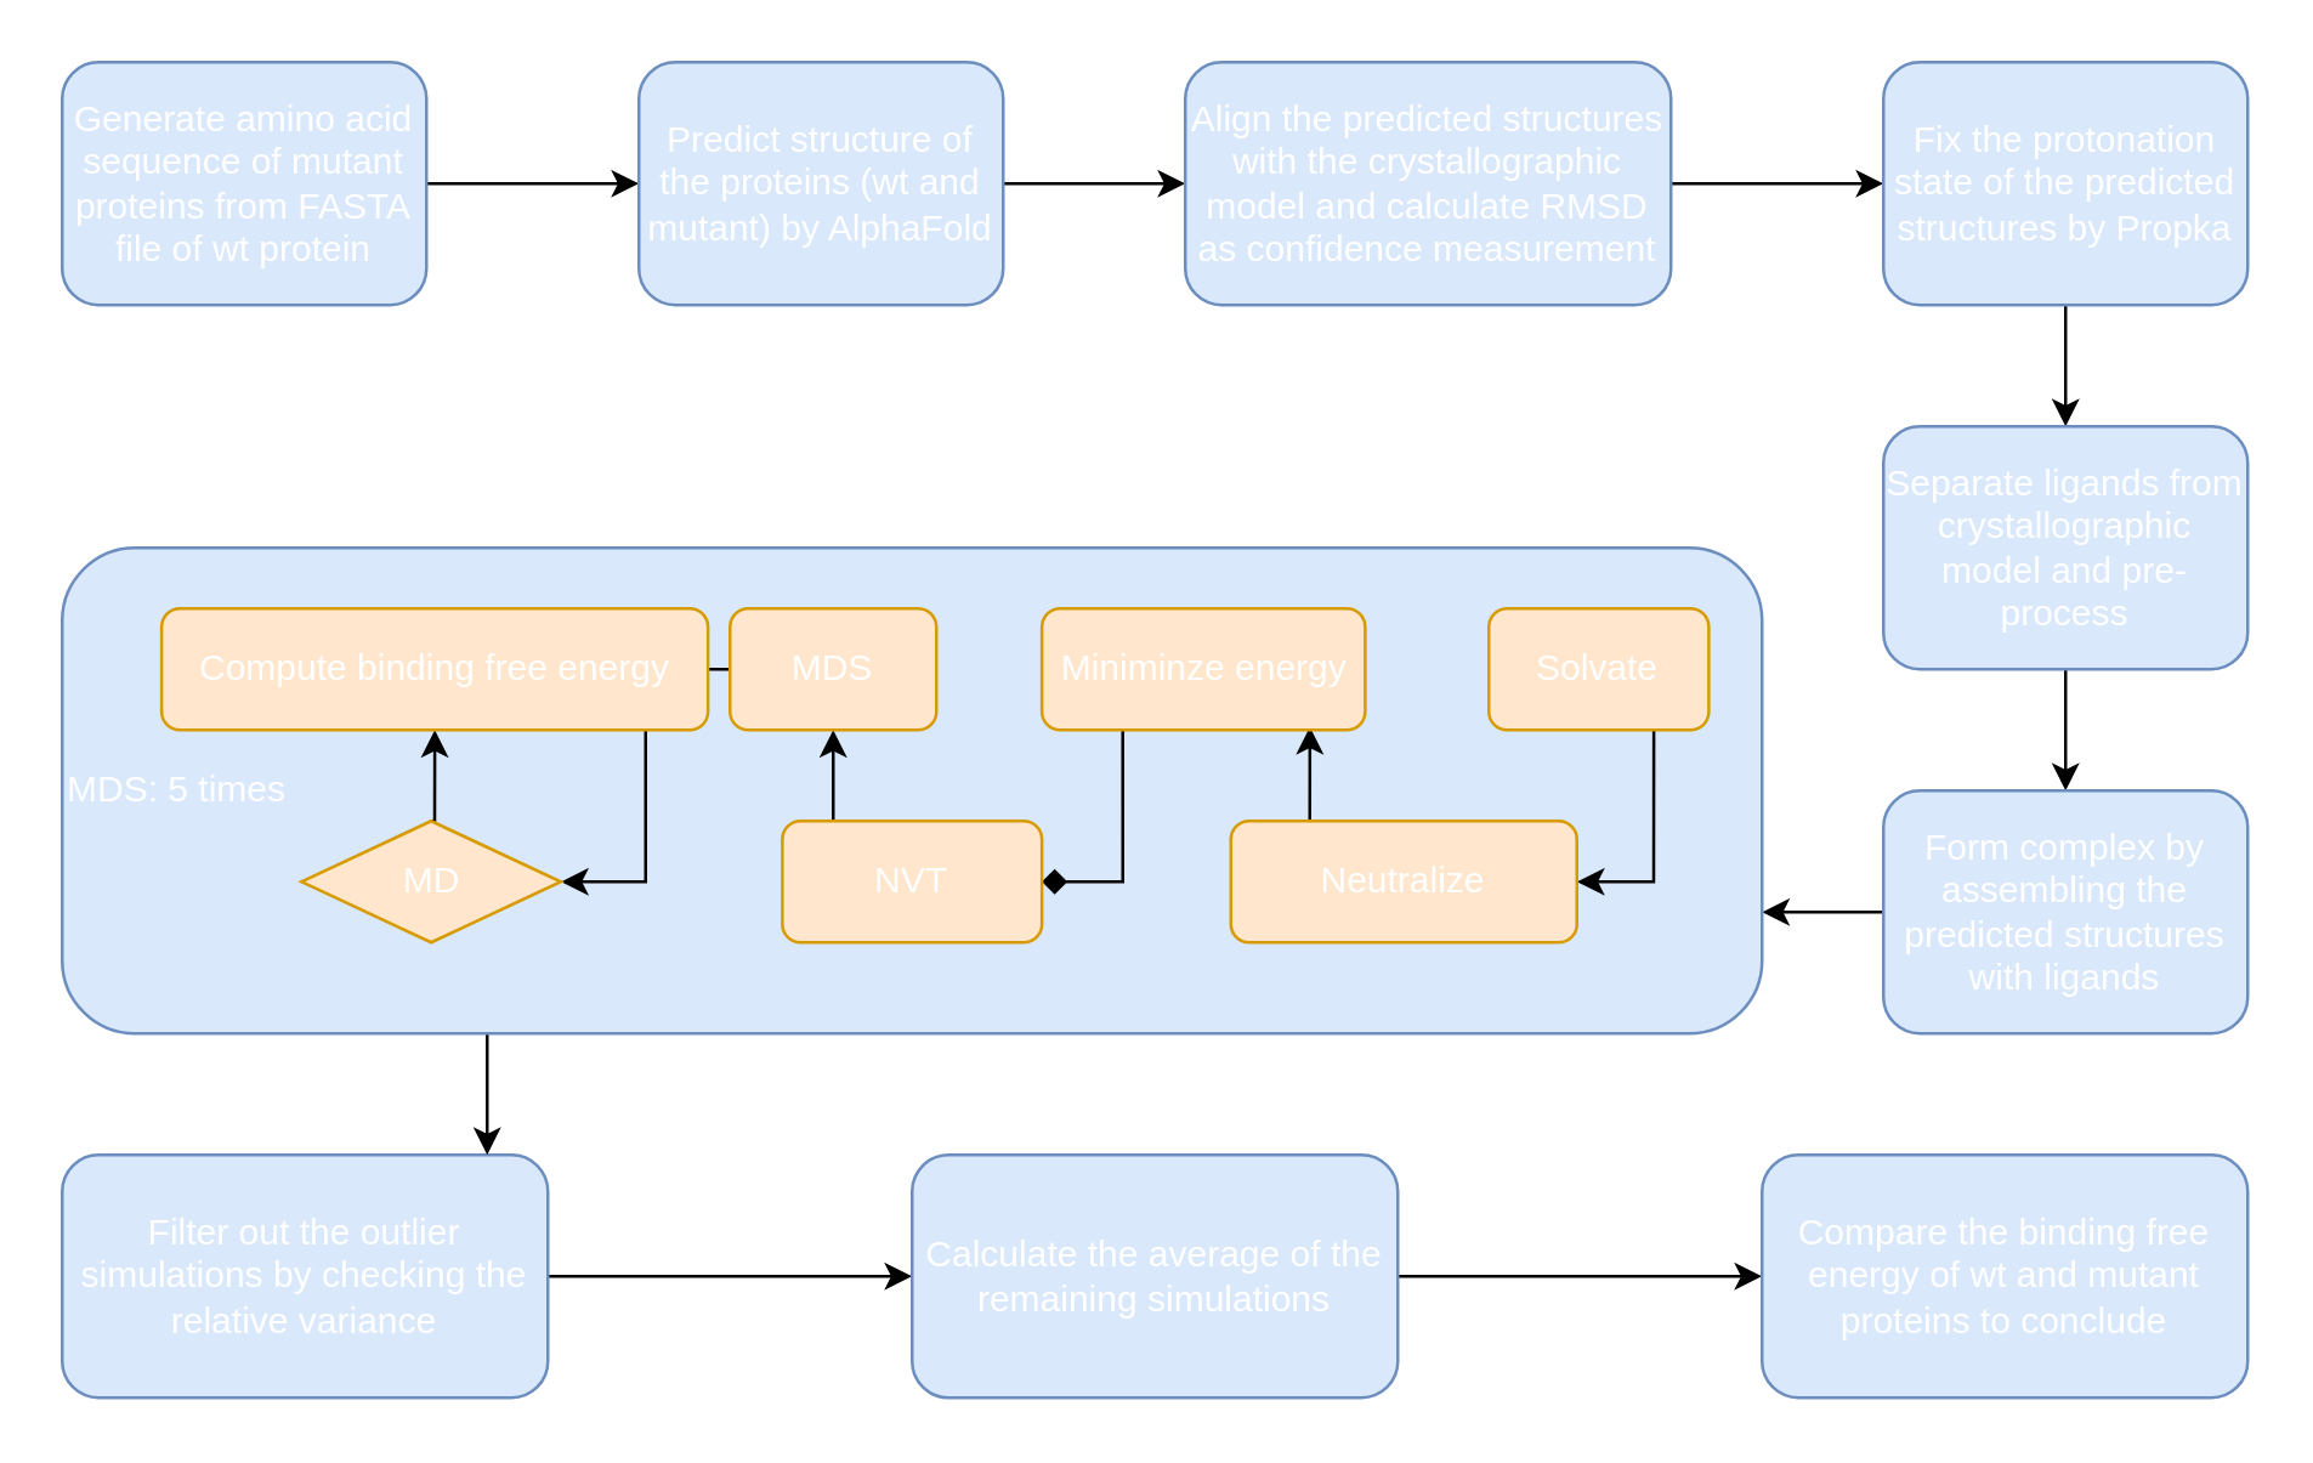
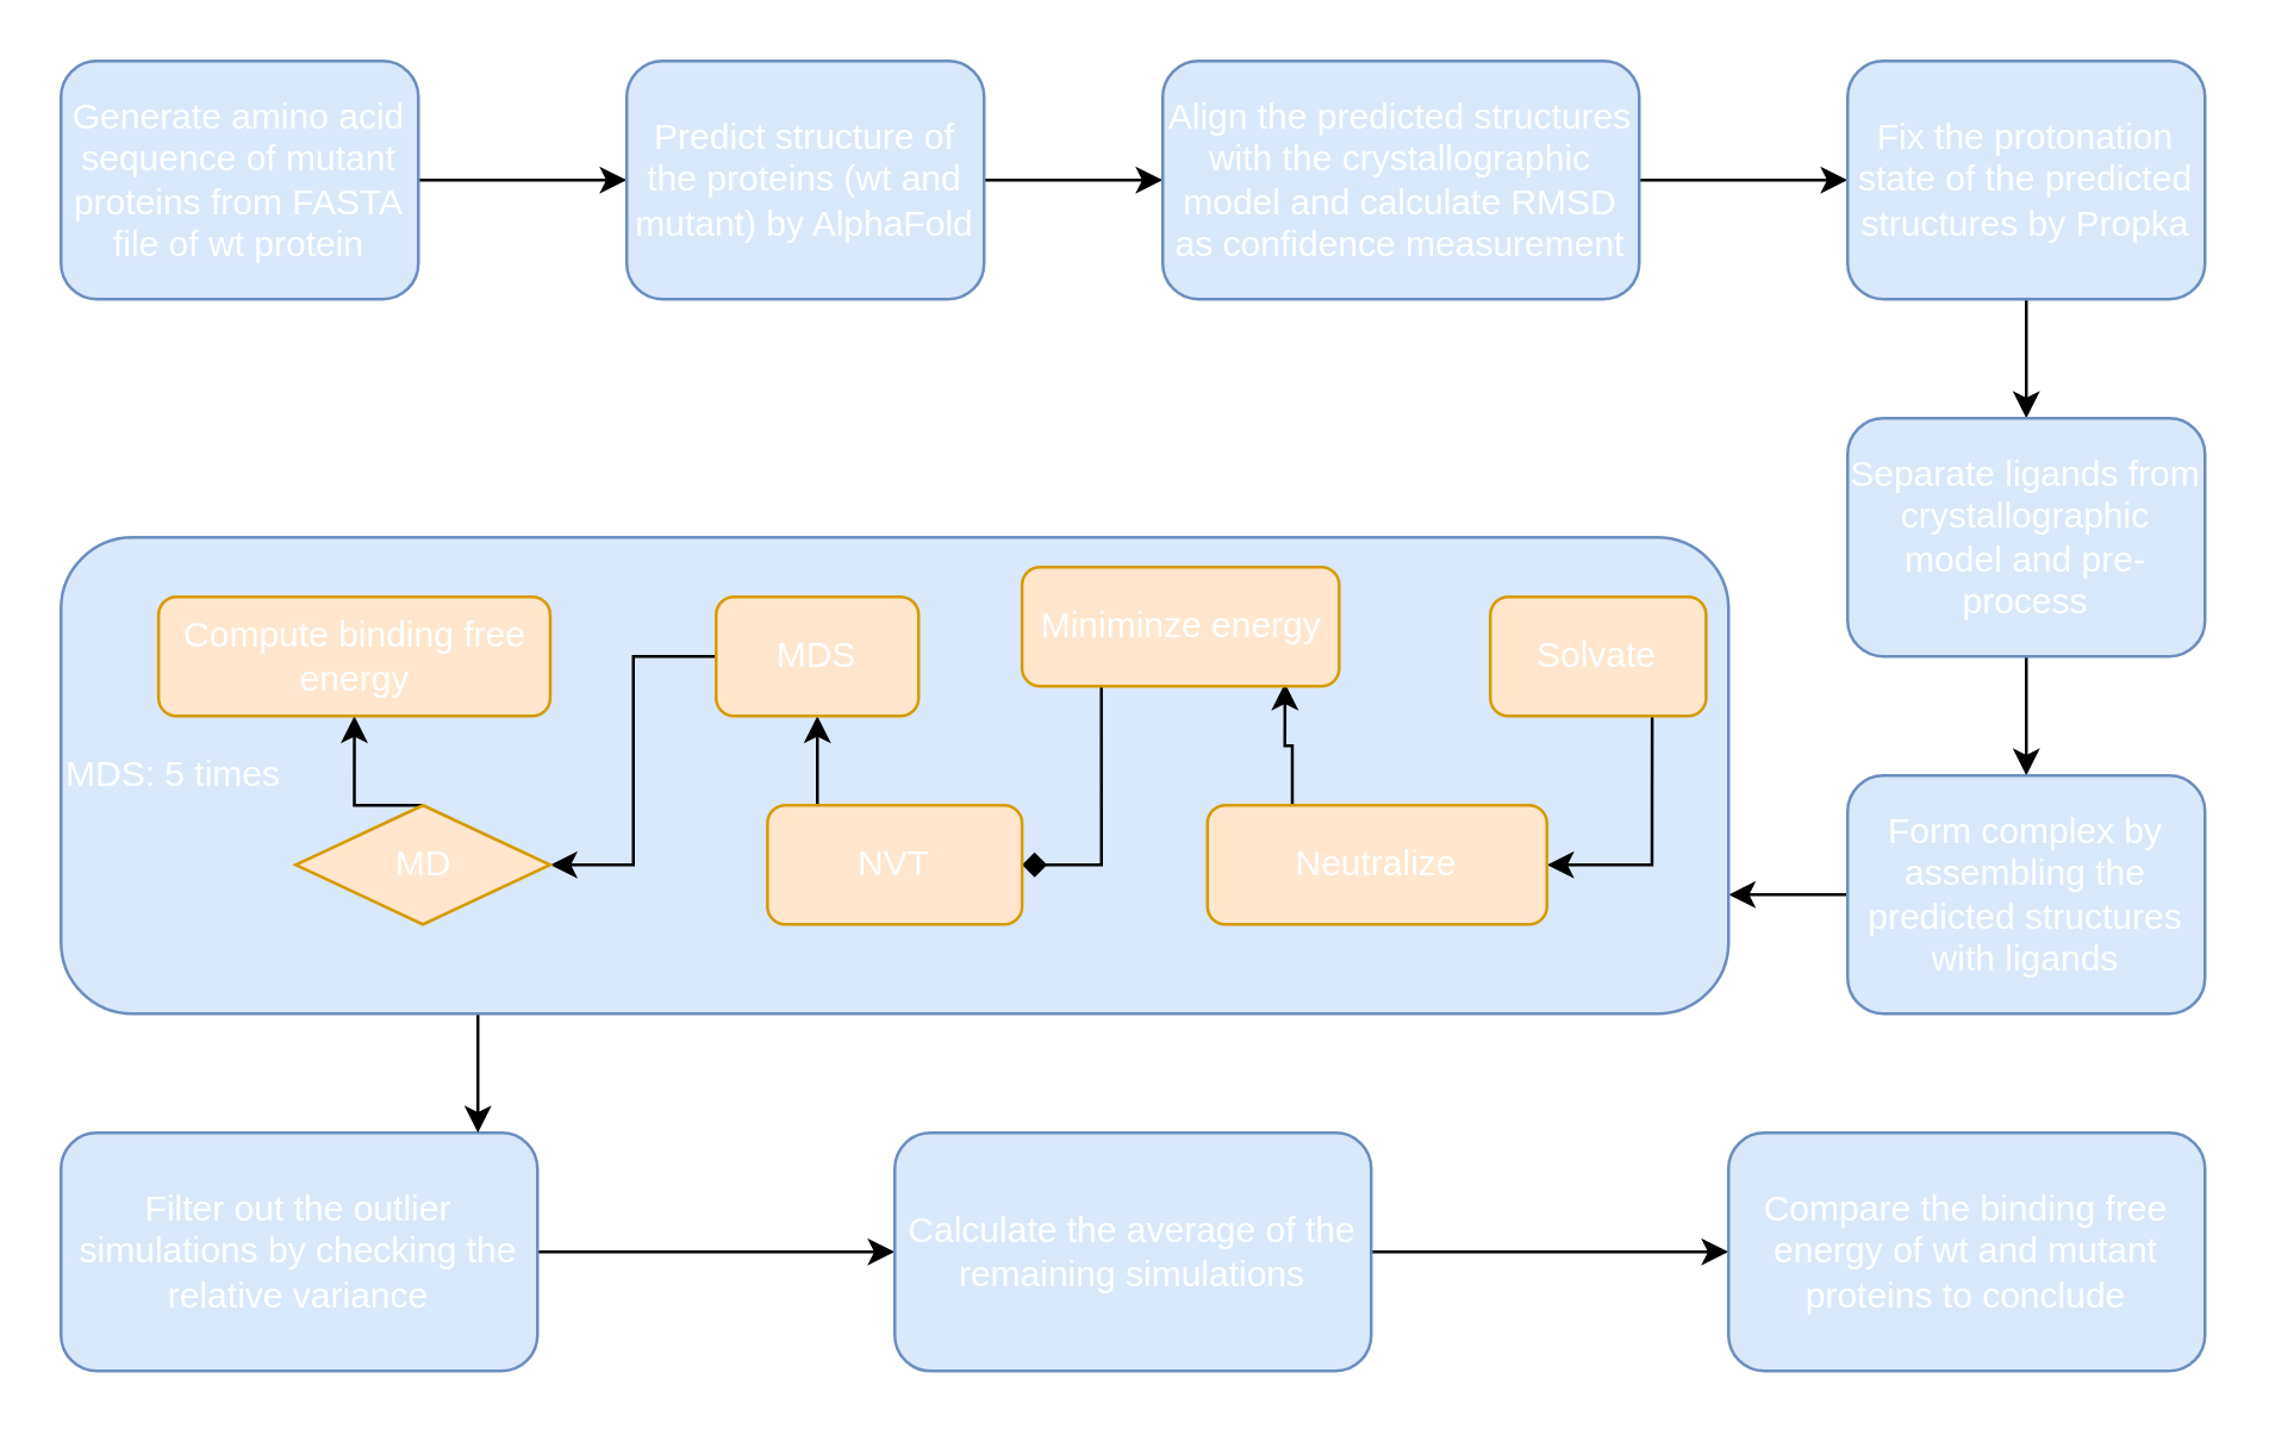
  <mxCell id="0" />
  <mxCell id="1" parent="0" />
  <mxCell id="2" value="" style="edgeStyle=orthogonalEdgeStyle;rounded=0;orthogonalLoop=1;jettySize=auto;html=1;fontColor=#FFFFFF;" edge="1" parent="1" source="3" target="5"><mxGeometry relative="1" as="geometry" /></mxCell>
  <mxCell id="3" value="Generate amino acid sequence of mutant proteins from FASTA file of wt protein" style="rounded=1;whiteSpace=wrap;html=1;fillColor=#dae8fc;strokeColor=#6c8ebf;fontColor=#FFFFFF;" vertex="1" parent="1"><mxGeometry x="20" y="20" width="120" height="80" as="geometry" /></mxCell>
  <mxCell id="4" value="" style="edgeStyle=orthogonalEdgeStyle;rounded=0;orthogonalLoop=1;jettySize=auto;html=1;fontColor=#FFFFFF;" edge="1" parent="1" source="5" target="7"><mxGeometry relative="1" as="geometry" /></mxCell>
  <mxCell id="5" value="Predict structure of the proteins (wt and mutant) by AlphaFold" style="rounded=1;whiteSpace=wrap;html=1;fillColor=#dae8fc;strokeColor=#6c8ebf;fontColor=#FFFFFF;" vertex="1" parent="1"><mxGeometry x="210" y="20" width="120" height="80" as="geometry" /></mxCell>
  <mxCell id="6" value="" style="edgeStyle=orthogonalEdgeStyle;rounded=0;orthogonalLoop=1;jettySize=auto;html=1;fontColor=#FFFFFF;" edge="1" parent="1" source="7" target="9"><mxGeometry relative="1" as="geometry" /></mxCell>
  <mxCell id="7" value="Align the predicted structures with the crystallographic model and calculate RMSD as confidence measurement" style="rounded=1;whiteSpace=wrap;html=1;fillColor=#dae8fc;strokeColor=#6c8ebf;fontColor=#FFFFFF;" vertex="1" parent="1"><mxGeometry x="390" y="20" width="160" height="80" as="geometry" /></mxCell>
  <mxCell id="8" value="" style="edgeStyle=orthogonalEdgeStyle;rounded=0;orthogonalLoop=1;jettySize=auto;html=1;fontColor=#FFFFFF;" edge="1" parent="1" source="9" target="11"><mxGeometry relative="1" as="geometry" /></mxCell>
  <mxCell id="9" value="Fix the protonation state of the predicted structures by Propka" style="rounded=1;whiteSpace=wrap;html=1;fillColor=#dae8fc;strokeColor=#6c8ebf;fontColor=#FFFFFF;" vertex="1" parent="1"><mxGeometry x="620" y="20" width="120" height="80" as="geometry" /></mxCell>
  <mxCell id="10" value="" style="edgeStyle=orthogonalEdgeStyle;rounded=0;orthogonalLoop=1;jettySize=auto;html=1;fontColor=#FFFFFF;" edge="1" parent="1" source="11" target="13"><mxGeometry relative="1" as="geometry" /></mxCell>
  <mxCell id="11" value="Separate ligands from crystallographic model and pre-process" style="rounded=1;whiteSpace=wrap;html=1;fillColor=#dae8fc;strokeColor=#6c8ebf;fontColor=#FFFFFF;" vertex="1" parent="1"><mxGeometry x="620" y="140" width="120" height="80" as="geometry" /></mxCell>
  <mxCell id="12" style="edgeStyle=orthogonalEdgeStyle;rounded=0;orthogonalLoop=1;jettySize=auto;html=1;entryX=1;entryY=0.75;entryDx=0;entryDy=0;fontColor=#FFFFFF;" edge="1" parent="1" source="13" target="20"><mxGeometry relative="1" as="geometry" /></mxCell>
  <mxCell id="13" value="Form complex by assembling the predicted structures with ligands" style="rounded=1;whiteSpace=wrap;html=1;fillColor=#dae8fc;strokeColor=#6c8ebf;fontColor=#FFFFFF;" vertex="1" parent="1"><mxGeometry x="620" y="260" width="120" height="80" as="geometry" /></mxCell>
  <mxCell id="14" style="edgeStyle=orthogonalEdgeStyle;rounded=0;orthogonalLoop=1;jettySize=auto;html=1;exitX=1;exitY=0.5;exitDx=0;exitDy=0;fontColor=#FFFFFF;" edge="1" parent="1" source="15" target="17"><mxGeometry relative="1" as="geometry" /></mxCell>
  <mxCell id="15" value="Filter out the outlier simulations by checking the relative variance" style="rounded=1;whiteSpace=wrap;html=1;fillColor=#dae8fc;strokeColor=#6c8ebf;fontColor=#FFFFFF;" vertex="1" parent="1"><mxGeometry x="20" y="380" width="160" height="80" as="geometry" /></mxCell>
  <mxCell id="16" style="edgeStyle=orthogonalEdgeStyle;rounded=0;orthogonalLoop=1;jettySize=auto;html=1;exitX=1;exitY=0.5;exitDx=0;exitDy=0;entryX=0;entryY=0.5;entryDx=0;entryDy=0;fontColor=#FFFFFF;" edge="1" parent="1" source="17" target="18"><mxGeometry relative="1" as="geometry" /></mxCell>
  <mxCell id="17" value="Calculate the average of the remaining simulations" style="rounded=1;whiteSpace=wrap;html=1;fillColor=#dae8fc;strokeColor=#6c8ebf;fontColor=#FFFFFF;" vertex="1" parent="1"><mxGeometry x="300" y="380" width="160" height="80" as="geometry" /></mxCell>
  <mxCell id="18" value="Compare the binding free energy of wt and mutant proteins to conclude" style="rounded=1;whiteSpace=wrap;html=1;fillColor=#dae8fc;strokeColor=#6c8ebf;fontColor=#FFFFFF;" vertex="1" parent="1"><mxGeometry x="580" y="380" width="160" height="80" as="geometry" /></mxCell>
  <mxCell id="19" style="edgeStyle=orthogonalEdgeStyle;rounded=0;orthogonalLoop=1;jettySize=auto;html=1;exitX=0.25;exitY=1;exitDx=0;exitDy=0;entryX=0.875;entryY=0;entryDx=0;entryDy=0;entryPerimeter=0;fontColor=#FFFFFF;" edge="1" parent="1" source="20" target="15"><mxGeometry relative="1" as="geometry" /></mxCell>
  <mxCell id="20" value="MDS: 5 times" style="rounded=1;whiteSpace=wrap;html=1;align=left;container=0;fillColor=#dae8fc;strokeColor=#6c8ebf;fontColor=#FFFFFF;" vertex="1" parent="1"><mxGeometry x="20" y="180" width="560" height="160" as="geometry" /></mxCell>
  <mxCell id="21" style="edgeStyle=orthogonalEdgeStyle;rounded=0;orthogonalLoop=1;jettySize=auto;html=1;exitX=0.75;exitY=1;exitDx=0;exitDy=0;entryX=1;entryY=0.5;entryDx=0;entryDy=0;fontColor=#FFFFFF;" edge="1" parent="1" source="22" target="24"><mxGeometry relative="1" as="geometry" /></mxCell>
- <mxCell id="22" value="Solvate" style="rounded=1;whiteSpace=wrap;html=1;container=0;fillColor=#ffe6cc;strokeColor=#d79b00;fontColor=#FFFFFF;" vertex="1" parent="1"><mxGeometry x="490" y="200" width="72.46" height="40" as="geometry" /></mxCell>
+ <mxCell id="22" value="Solvate" style="rounded=1;whiteSpace=wrap;html=1;container=0;fillColor=#ffe6cc;strokeColor=#d79b00;fontColor=#FFFFFF;" vertex="1" parent="1"><mxGeometry x="500" y="200" width="72.46" height="40" as="geometry" /></mxCell>
  <mxCell id="23" style="edgeStyle=orthogonalEdgeStyle;rounded=0;orthogonalLoop=1;jettySize=auto;html=1;exitX=0.25;exitY=0;exitDx=0;exitDy=0;entryX=0.829;entryY=0.975;entryDx=0;entryDy=0;entryPerimeter=0;fontColor=#FFFFFF;" edge="1" parent="1" source="24" target="26"><mxGeometry relative="1" as="geometry" /></mxCell>
  <mxCell id="24" value="Neutralize" style="rounded=1;whiteSpace=wrap;html=1;container=0;fillColor=#ffe6cc;strokeColor=#d79b00;fontColor=#FFFFFF;" vertex="1" parent="1"><mxGeometry x="405.001" y="270" width="114.0" height="40" as="geometry" /></mxCell>
  <mxCell id="25" style="edgeStyle=orthogonalEdgeStyle;rounded=0;orthogonalLoop=1;jettySize=auto;html=1;exitX=0.25;exitY=1;exitDx=0;exitDy=0;entryX=1;entryY=0.5;entryDx=0;entryDy=0;fontColor=#FFFFFF;endArrow=diamond;" edge="1" parent="1" source="26" target="28"><mxGeometry relative="1" as="geometry" /></mxCell>
- <mxCell id="26" value="Miniminze energy" style="rounded=1;whiteSpace=wrap;html=1;container=0;fillColor=#ffe6cc;strokeColor=#d79b00;fontColor=#FFFFFF;" vertex="1" parent="1"><mxGeometry x="342.75" y="200" width="106.5" height="40" as="geometry" /></mxCell>
+ <mxCell id="26" value="Miniminze energy" style="rounded=1;whiteSpace=wrap;html=1;container=0;fillColor=#ffe6cc;strokeColor=#d79b00;fontColor=#FFFFFF;" vertex="1" parent="1"><mxGeometry x="342.75" y="190" width="106.5" height="40" as="geometry" /></mxCell>
  <mxCell id="27" style="edgeStyle=orthogonalEdgeStyle;rounded=0;orthogonalLoop=1;jettySize=auto;html=1;exitX=0.25;exitY=0;exitDx=0;exitDy=0;entryX=0.5;entryY=1;entryDx=0;entryDy=0;fontColor=#FFFFFF;" edge="1" parent="1" source="28" target="30"><mxGeometry relative="1" as="geometry" /></mxCell>
  <mxCell id="28" value="NVT" style="rounded=1;whiteSpace=wrap;html=1;container=0;fillColor=#ffe6cc;strokeColor=#d79b00;fontColor=#FFFFFF;" vertex="1" parent="1"><mxGeometry x="257.249" y="270" width="85.5" height="40" as="geometry" /></mxCell>
  <mxCell id="29" style="edgeStyle=orthogonalEdgeStyle;rounded=0;orthogonalLoop=1;jettySize=auto;html=1;exitX=0;exitY=0.5;exitDx=0;exitDy=0;entryX=1;entryY=0.5;entryDx=0;entryDy=0;fontColor=#FFFFFF;" edge="1" parent="1" source="30" target="32"><mxGeometry relative="1" as="geometry" /></mxCell>
  <mxCell id="30" value="MDS" style="rounded=1;whiteSpace=wrap;html=1;container=0;fillColor=#ffe6cc;strokeColor=#d79b00;fontColor=#FFFFFF;" vertex="1" parent="1"><mxGeometry x="240" y="200" width="68" height="40" as="geometry" /></mxCell>
  <mxCell id="31" style="edgeStyle=orthogonalEdgeStyle;rounded=0;orthogonalLoop=1;jettySize=auto;html=1;exitX=0.5;exitY=0;exitDx=0;exitDy=0;entryX=0.5;entryY=1;entryDx=0;entryDy=0;fontColor=#FFFFFF;" edge="1" parent="1" source="32" target="33"><mxGeometry relative="1" as="geometry" /></mxCell>
  <mxCell id="32" value="MD" style="rhombus;whiteSpace=wrap;html=1;container=0;fillColor=#ffe6cc;strokeColor=#d79b00;fontColor=#FFFFFF;" vertex="1" parent="1"><mxGeometry x="98.789" y="270" width="85.5" height="40" as="geometry" /></mxCell>
- <mxCell id="33" value="Compute binding free energy" style="rounded=1;whiteSpace=wrap;html=1;container=0;fillColor=#ffe6cc;strokeColor=#d79b00;fontColor=#FFFFFF;" vertex="1" parent="1"><mxGeometry x="52.747" y="200" width="180" height="40" as="geometry" /></mxCell>
+ <mxCell id="33" value="Compute binding free energy" style="rounded=1;whiteSpace=wrap;html=1;container=0;fillColor=#ffe6cc;strokeColor=#d79b00;fontColor=#FFFFFF;" vertex="1" parent="1"><mxGeometry x="52.747" y="200" width="131.538" height="40" as="geometry" /></mxCell>
